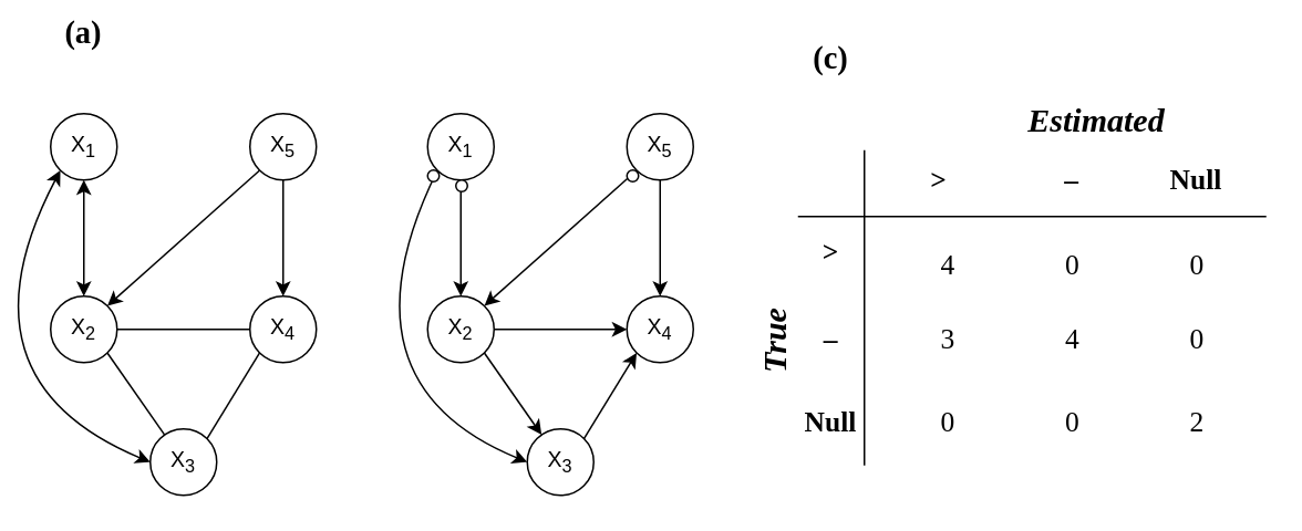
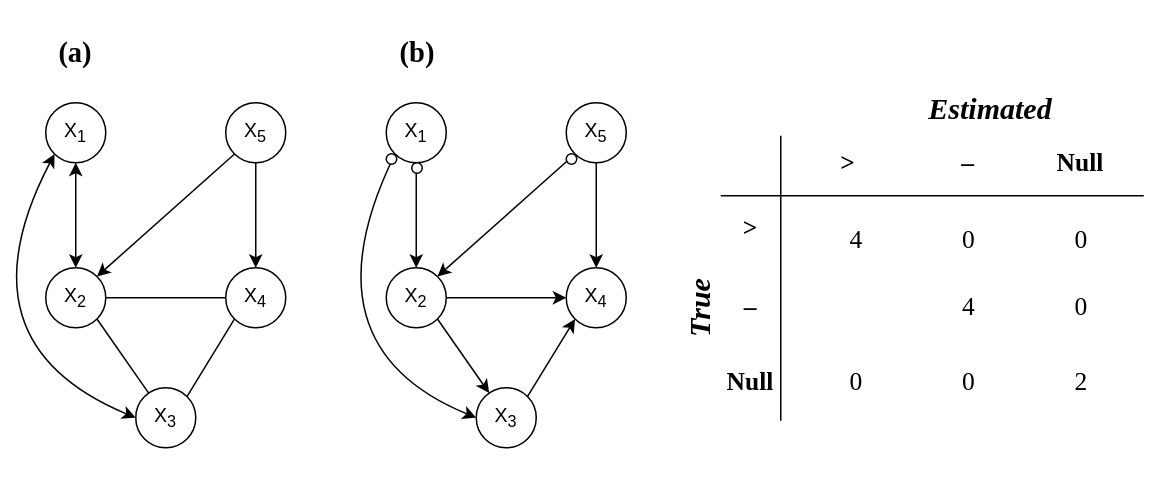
  <mxCell id="0" />
  <mxCell id="1" parent="0" />
  <mxCell id="2" value="" style="group" vertex="1" connectable="0" parent="1"><mxGeometry x="29" y="68" width="260" height="230" as="geometry" /></mxCell>
  <mxCell id="3" style="edgeStyle=orthogonalEdgeStyle;rounded=0;orthogonalLoop=1;jettySize=auto;html=1;exitX=0.5;exitY=1;exitDx=0;exitDy=0;startArrow=classic;startFill=1;" edge="1" parent="2" source="6"><mxGeometry relative="1" as="geometry"><mxPoint x="21" y="110" as="targetPoint" /></mxGeometry></mxCell>
  <mxCell id="4" value="&lt;font style=&quot;font-size: 13px;&quot;&gt;X&lt;sub&gt;5&lt;/sub&gt;&lt;/font&gt;" style="ellipse;whiteSpace=wrap;html=1;aspect=fixed;direction=east;" vertex="1" parent="2"><mxGeometry x="121" width="40" height="40" as="geometry" /></mxCell>
  <mxCell id="5" value="" style="endArrow=classic;html=1;rounded=0;exitX=0.5;exitY=1;exitDx=0;exitDy=0;entryX=0.5;entryY=0;entryDx=0;entryDy=0;" edge="1" parent="2" source="4" target="8"><mxGeometry width="50" height="50" relative="1" as="geometry"><mxPoint x="171" y="210" as="sourcePoint" /><mxPoint x="221" y="160" as="targetPoint" /></mxGeometry></mxCell>
  <mxCell id="6" value="&lt;font style=&quot;font-size: 13px;&quot;&gt;X&lt;sub&gt;1&lt;/sub&gt;&lt;/font&gt;" style="ellipse;whiteSpace=wrap;html=1;aspect=fixed;direction=east;" vertex="1" parent="2"><mxGeometry x="1" width="40" height="40" as="geometry" /></mxCell>
  <mxCell id="7" value="&lt;font style=&quot;font-size: 13px;&quot;&gt;X&lt;sub&gt;2&lt;/sub&gt;&lt;/font&gt;" style="ellipse;whiteSpace=wrap;html=1;aspect=fixed;direction=east;" vertex="1" parent="2"><mxGeometry x="1" y="110" width="40" height="40" as="geometry" /></mxCell>
  <mxCell id="8" value="&lt;font style=&quot;font-size: 13px;&quot;&gt;X&lt;sub&gt;4&lt;/sub&gt;&lt;/font&gt;" style="ellipse;whiteSpace=wrap;html=1;aspect=fixed;direction=east;" vertex="1" parent="2"><mxGeometry x="121" y="110" width="40" height="40" as="geometry" /></mxCell>
  <mxCell id="9" value="&lt;font style=&quot;font-size: 13px;&quot;&gt;X&lt;sub&gt;3&lt;/sub&gt;&lt;/font&gt;" style="ellipse;whiteSpace=wrap;html=1;aspect=fixed;direction=east;" vertex="1" parent="2"><mxGeometry x="61" y="190" width="40" height="40" as="geometry" /></mxCell>
  <mxCell id="10" value="" style="endArrow=none;html=1;rounded=0;exitX=1;exitY=0;exitDx=0;exitDy=0;entryX=0;entryY=1;entryDx=0;entryDy=0;endFill=0;" edge="1" parent="2" source="9" target="8"><mxGeometry width="50" height="50" relative="1" as="geometry"><mxPoint x="161" y="210" as="sourcePoint" /><mxPoint x="211" y="160" as="targetPoint" /></mxGeometry></mxCell>
  <mxCell id="11" value="" style="endArrow=none;html=1;rounded=0;exitX=1;exitY=1;exitDx=0;exitDy=0;endFill=0;" edge="1" parent="2" source="7" target="9"><mxGeometry width="50" height="50" relative="1" as="geometry"><mxPoint x="81" y="170" as="sourcePoint" /><mxPoint x="211" y="160" as="targetPoint" /></mxGeometry></mxCell>
  <mxCell id="12" value="" style="endArrow=none;html=1;rounded=0;exitX=0;exitY=0.5;exitDx=0;exitDy=0;entryX=1;entryY=0.5;entryDx=0;entryDy=0;endFill=0;" edge="1" parent="2" source="8" target="7"><mxGeometry width="50" height="50" relative="1" as="geometry"><mxPoint x="171" y="210" as="sourcePoint" /><mxPoint x="221" y="160" as="targetPoint" /></mxGeometry></mxCell>
  <mxCell id="13" value="" style="endArrow=classic;html=1;rounded=0;exitX=0;exitY=1;exitDx=0;exitDy=0;entryX=1;entryY=0;entryDx=0;entryDy=0;" edge="1" parent="2" source="4" target="7"><mxGeometry width="50" height="50" relative="1" as="geometry"><mxPoint x="151" y="50" as="sourcePoint" /><mxPoint x="151" y="120" as="targetPoint" /></mxGeometry></mxCell>
  <mxCell id="14" value="" style="endArrow=classic;startArrow=classic;html=1;curved=1;entryX=0;entryY=1;entryDx=0;entryDy=0;exitX=0;exitY=0.5;exitDx=0;exitDy=0;" edge="1" parent="2" source="9" target="6"><mxGeometry width="50" height="50" relative="1" as="geometry"><mxPoint x="121" y="320" as="sourcePoint" /><mxPoint x="171" y="270" as="targetPoint" /><Array as="points"><mxPoint x="-59" y="160" /></Array></mxGeometry></mxCell>
  <mxCell id="15" value="" style="endArrow=none;html=1;fontSize=17;curved=1;" edge="1" parent="1"><mxGeometry width="50" height="50" relative="1" as="geometry"><mxPoint x="480" y="130" as="sourcePoint" /><mxPoint x="762" y="130" as="targetPoint" /></mxGeometry></mxCell>
  <mxCell id="16" value="" style="endArrow=none;html=1;fontSize=17;curved=1;" edge="1" parent="1"><mxGeometry width="50" height="50" relative="1" as="geometry"><mxPoint x="520" y="280" as="sourcePoint" /><mxPoint x="520" y="90" as="targetPoint" /></mxGeometry></mxCell>
  <mxCell id="17" value="&lt;font face=&quot;Times New Roman&quot; style=&quot;font-size: 17px;&quot;&gt;&lt;span style=&quot;font-size: 17px;&quot;&gt;&amp;gt;&lt;/span&gt;&lt;/font&gt;" style="text;html=1;strokeColor=none;fillColor=none;align=center;verticalAlign=middle;whiteSpace=wrap;rounded=0;fontSize=17;fontStyle=1" vertex="1" parent="1"><mxGeometry x="550" y="94" width="30" height="30" as="geometry" /></mxCell>
  <mxCell id="18" value="&lt;font style=&quot;font-size: 17px;&quot;&gt;&lt;font face=&quot;Times New Roman&quot; style=&quot;font-size: 17px;&quot;&gt;&amp;nbsp;&lt;/font&gt;&lt;font face=&quot;Times New Roman&quot; style=&quot;font-size: 17px;&quot;&gt;–&lt;/font&gt;&lt;/font&gt;&lt;font face=&quot;Times New Roman&quot; style=&quot;font-size: 17px;&quot;&gt;&lt;font style=&quot;font-size: 17px;&quot;&gt;&amp;nbsp;&lt;/font&gt;&lt;br style=&quot;font-size: 17px;&quot;&gt;&lt;/font&gt;" style="text;html=1;strokeColor=none;fillColor=none;align=center;verticalAlign=middle;whiteSpace=wrap;rounded=0;fontSize=17;fontStyle=1" vertex="1" parent="1"><mxGeometry x="630" y="94" width="30" height="30" as="geometry" /></mxCell>
  <mxCell id="19" value="&lt;font face=&quot;Times New Roman&quot; style=&quot;font-size: 17px;&quot;&gt;&lt;b style=&quot;font-size: 17px;&quot;&gt;Null&lt;/b&gt;&lt;/font&gt;" style="text;html=1;strokeColor=none;fillColor=none;align=center;verticalAlign=middle;whiteSpace=wrap;rounded=0;fontSize=17;" vertex="1" parent="1"><mxGeometry x="690" y="94" width="60" height="30" as="geometry" /></mxCell>
  <mxCell id="20" value="&lt;font face=&quot;Times New Roman&quot; style=&quot;font-size: 17px;&quot;&gt;&lt;span style=&quot;font-size: 17px;&quot;&gt;&amp;gt;&lt;/span&gt;&lt;/font&gt;" style="text;html=1;strokeColor=none;fillColor=none;align=center;verticalAlign=middle;whiteSpace=wrap;rounded=0;fontSize=17;fontStyle=1" vertex="1" parent="1"><mxGeometry x="485" y="137" width="30" height="30" as="geometry" /></mxCell>
  <mxCell id="21" value="&lt;font face=&quot;Times New Roman&quot; style=&quot;font-size: 17px;&quot;&gt;&lt;span style=&quot;font-size: 17px;&quot;&gt;&lt;font style=&quot;font-size: 17px;&quot;&gt;&amp;nbsp;–&amp;nbsp;&lt;/font&gt;&lt;/span&gt;&lt;br style=&quot;font-size: 17px;&quot;&gt;&lt;/font&gt;" style="text;html=1;strokeColor=none;fillColor=none;align=center;verticalAlign=middle;whiteSpace=wrap;rounded=0;fontSize=17;fontStyle=1" vertex="1" parent="1"><mxGeometry x="485" y="190" width="30" height="30" as="geometry" /></mxCell>
  <mxCell id="22" value="&lt;font size=&quot;1&quot; face=&quot;Times New Roman&quot;&gt;&lt;b style=&quot;font-size: 17px;&quot;&gt;Null&lt;/b&gt;&lt;/font&gt;" style="text;html=1;strokeColor=none;fillColor=none;align=center;verticalAlign=middle;whiteSpace=wrap;rounded=0;fontSize=11;" vertex="1" parent="1"><mxGeometry x="470" y="240" width="60" height="30" as="geometry" /></mxCell>
  <mxCell id="23" value="&lt;font style=&quot;font-size: 17px;&quot;&gt;4&lt;/font&gt;" style="text;html=1;align=center;verticalAlign=middle;resizable=0;points=[];autosize=1;strokeColor=none;fillColor=none;fontSize=17;fontFamily=Times New Roman;" vertex="1" parent="1"><mxGeometry x="555" y="145" width="30" height="30" as="geometry" /></mxCell>
  <mxCell id="24" value="&lt;font style=&quot;font-size: 17px;&quot;&gt;0&lt;/font&gt;" style="text;html=1;align=center;verticalAlign=middle;resizable=0;points=[];autosize=1;strokeColor=none;fillColor=none;fontSize=17;fontFamily=Times New Roman;" vertex="1" parent="1"><mxGeometry x="630" y="145" width="30" height="30" as="geometry" /></mxCell>
  <mxCell id="25" value="&lt;font style=&quot;font-size: 17px;&quot;&gt;0&lt;/font&gt;" style="text;html=1;align=center;verticalAlign=middle;resizable=0;points=[];autosize=1;strokeColor=none;fillColor=none;fontSize=17;fontFamily=Times New Roman;" vertex="1" parent="1"><mxGeometry x="705" y="145" width="30" height="30" as="geometry" /></mxCell>
- <mxCell id="26" value="&lt;font style=&quot;font-size: 17px;&quot;&gt;3&lt;/font&gt;" style="text;html=1;align=center;verticalAlign=middle;resizable=0;points=[];autosize=1;strokeColor=none;fillColor=none;fontSize=17;fontFamily=Times New Roman;" vertex="1" parent="1"><mxGeometry x="555" y="190" width="30" height="30" as="geometry" /></mxCell>
  <mxCell id="27" value="&lt;font style=&quot;font-size: 17px;&quot;&gt;4&lt;/font&gt;" style="text;html=1;align=center;verticalAlign=middle;resizable=0;points=[];autosize=1;strokeColor=none;fillColor=none;fontSize=17;fontFamily=Times New Roman;" vertex="1" parent="1"><mxGeometry x="630" y="190" width="30" height="30" as="geometry" /></mxCell>
  <mxCell id="28" value="&lt;font style=&quot;font-size: 17px;&quot;&gt;0&lt;/font&gt;" style="text;html=1;align=center;verticalAlign=middle;resizable=0;points=[];autosize=1;strokeColor=none;fillColor=none;fontSize=17;fontFamily=Times New Roman;" vertex="1" parent="1"><mxGeometry x="705" y="190" width="30" height="30" as="geometry" /></mxCell>
  <mxCell id="29" value="&lt;font style=&quot;font-size: 17px;&quot;&gt;0&lt;/font&gt;" style="text;html=1;align=center;verticalAlign=middle;resizable=0;points=[];autosize=1;strokeColor=none;fillColor=none;fontSize=17;fontFamily=Times New Roman;" vertex="1" parent="1"><mxGeometry x="555" y="240" width="30" height="30" as="geometry" /></mxCell>
  <mxCell id="30" value="&lt;font style=&quot;font-size: 17px;&quot;&gt;0&lt;/font&gt;" style="text;html=1;align=center;verticalAlign=middle;resizable=0;points=[];autosize=1;strokeColor=none;fillColor=none;fontSize=17;fontFamily=Times New Roman;" vertex="1" parent="1"><mxGeometry x="630" y="240" width="30" height="30" as="geometry" /></mxCell>
  <mxCell id="31" value="&lt;font style=&quot;font-size: 17px;&quot;&gt;2&lt;/font&gt;" style="text;html=1;align=center;verticalAlign=middle;resizable=0;points=[];autosize=1;strokeColor=none;fillColor=none;fontSize=17;fontFamily=Times New Roman;" vertex="1" parent="1"><mxGeometry x="705" y="240" width="30" height="30" as="geometry" /></mxCell>
  <mxCell id="32" value="&lt;font size=&quot;1&quot; face=&quot;Times New Roman&quot;&gt;&lt;b style=&quot;&quot;&gt;&lt;i style=&quot;font-size: 20px;&quot;&gt;Estimated&lt;/i&gt;&lt;/b&gt;&lt;/font&gt;" style="text;html=1;strokeColor=none;fillColor=none;align=center;verticalAlign=middle;whiteSpace=wrap;rounded=0;fontSize=11;" vertex="1" parent="1"><mxGeometry x="630" y="56" width="60" height="30" as="geometry" /></mxCell>
  <mxCell id="33" value="&lt;font size=&quot;1&quot; face=&quot;Times New Roman&quot;&gt;&lt;b style=&quot;&quot;&gt;&lt;i style=&quot;font-size: 20px;&quot;&gt;True&lt;/i&gt;&lt;/b&gt;&lt;/font&gt;" style="text;html=1;strokeColor=none;fillColor=none;align=center;verticalAlign=middle;whiteSpace=wrap;rounded=0;fontSize=11;flipV=1;direction=west;flipH=1;rotation=-90;" vertex="1" parent="1"><mxGeometry x="435" y="190" width="60" height="30" as="geometry" /></mxCell>
  <mxCell id="34" value="" style="group" vertex="1" connectable="0" parent="1"><mxGeometry x="210" y="68" width="220" height="230" as="geometry" /></mxCell>
  <mxCell id="35" style="edgeStyle=orthogonalEdgeStyle;rounded=0;orthogonalLoop=1;jettySize=auto;html=1;exitX=0.5;exitY=1;exitDx=0;exitDy=0;startArrow=none;startFill=0;" edge="1" parent="34" source="38"><mxGeometry relative="1" as="geometry"><mxPoint x="67" y="110" as="targetPoint" /></mxGeometry></mxCell>
  <mxCell id="36" value="&lt;font style=&quot;font-size: 13px;&quot;&gt;X&lt;sub&gt;5&lt;/sub&gt;&lt;/font&gt;" style="ellipse;whiteSpace=wrap;html=1;aspect=fixed;direction=east;" vertex="1" parent="34"><mxGeometry x="167" width="40" height="40" as="geometry" /></mxCell>
  <mxCell id="37" value="" style="endArrow=classic;html=1;rounded=0;exitX=0.5;exitY=1;exitDx=0;exitDy=0;entryX=0.5;entryY=0;entryDx=0;entryDy=0;" edge="1" parent="34" source="36" target="40"><mxGeometry width="50" height="50" relative="1" as="geometry"><mxPoint x="217" y="210" as="sourcePoint" /><mxPoint x="267" y="160" as="targetPoint" /></mxGeometry></mxCell>
  <mxCell id="38" value="&lt;font style=&quot;font-size: 13px;&quot;&gt;X&lt;sub&gt;1&lt;/sub&gt;&lt;/font&gt;" style="ellipse;whiteSpace=wrap;html=1;aspect=fixed;direction=east;" vertex="1" parent="34"><mxGeometry x="47" width="40" height="40" as="geometry" /></mxCell>
  <mxCell id="39" value="&lt;font style=&quot;font-size: 13px;&quot;&gt;X&lt;sub&gt;2&lt;/sub&gt;&lt;/font&gt;" style="ellipse;whiteSpace=wrap;html=1;aspect=fixed;direction=east;" vertex="1" parent="34"><mxGeometry x="47" y="110" width="40" height="40" as="geometry" /></mxCell>
  <mxCell id="40" value="&lt;font style=&quot;font-size: 13px;&quot;&gt;X&lt;sub&gt;4&lt;/sub&gt;&lt;/font&gt;" style="ellipse;whiteSpace=wrap;html=1;aspect=fixed;direction=east;" vertex="1" parent="34"><mxGeometry x="167" y="110" width="40" height="40" as="geometry" /></mxCell>
  <mxCell id="41" value="&lt;font style=&quot;font-size: 13px;&quot;&gt;X&lt;sub&gt;3&lt;/sub&gt;&lt;/font&gt;" style="ellipse;whiteSpace=wrap;html=1;aspect=fixed;direction=east;" vertex="1" parent="34"><mxGeometry x="107" y="190" width="40" height="40" as="geometry" /></mxCell>
  <mxCell id="42" value="" style="endArrow=classic;html=1;rounded=0;exitX=1;exitY=0;exitDx=0;exitDy=0;entryX=0;entryY=1;entryDx=0;entryDy=0;endFill=1;startArrow=none;startFill=0;" edge="1" parent="34" source="41" target="40"><mxGeometry width="50" height="50" relative="1" as="geometry"><mxPoint x="207" y="210" as="sourcePoint" /><mxPoint x="257" y="160" as="targetPoint" /></mxGeometry></mxCell>
  <mxCell id="43" value="" style="endArrow=classic;html=1;rounded=0;exitX=1;exitY=1;exitDx=0;exitDy=0;endFill=1;" edge="1" parent="34" source="39" target="41"><mxGeometry width="50" height="50" relative="1" as="geometry"><mxPoint x="127" y="170" as="sourcePoint" /><mxPoint x="257" y="160" as="targetPoint" /></mxGeometry></mxCell>
  <mxCell id="44" value="" style="endArrow=none;html=1;rounded=0;exitX=0;exitY=0.5;exitDx=0;exitDy=0;entryX=1;entryY=0.5;entryDx=0;entryDy=0;endFill=0;startArrow=classic;startFill=1;" edge="1" parent="34" source="40" target="39"><mxGeometry width="50" height="50" relative="1" as="geometry"><mxPoint x="217" y="210" as="sourcePoint" /><mxPoint x="267" y="160" as="targetPoint" /></mxGeometry></mxCell>
  <mxCell id="45" value="" style="endArrow=classic;html=1;rounded=0;exitX=0;exitY=1;exitDx=0;exitDy=0;entryX=1;entryY=0;entryDx=0;entryDy=0;" edge="1" parent="34" source="36" target="39"><mxGeometry width="50" height="50" relative="1" as="geometry"><mxPoint x="197" y="50" as="sourcePoint" /><mxPoint x="197" y="120" as="targetPoint" /></mxGeometry></mxCell>
  <mxCell id="46" value="" style="endArrow=none;startArrow=classic;html=1;curved=1;entryX=0;entryY=1;entryDx=0;entryDy=0;exitX=0;exitY=0.5;exitDx=0;exitDy=0;endFill=0;" edge="1" parent="34" source="41" target="38"><mxGeometry width="50" height="50" relative="1" as="geometry"><mxPoint x="180" y="320" as="sourcePoint" /><mxPoint x="230" y="270" as="targetPoint" /><Array as="points"><mxPoint x="-10" y="162" /></Array></mxGeometry></mxCell>
  <mxCell id="47" value="" style="ellipse;whiteSpace=wrap;html=1;aspect=fixed;" vertex="1" parent="1"><mxGeometry x="257" y="102" width="7" height="7" as="geometry" /></mxCell>
  <mxCell id="48" value="" style="ellipse;whiteSpace=wrap;html=1;aspect=fixed;" vertex="1" parent="1"><mxGeometry x="377" y="102" width="7" height="7" as="geometry" /></mxCell>
  <mxCell id="49" value="" style="ellipse;whiteSpace=wrap;html=1;aspect=fixed;" vertex="1" parent="1"><mxGeometry x="274" y="108" width="7" height="7" as="geometry" /></mxCell>
- <mxCell id="50" value="&lt;b&gt;&lt;font face=&quot;Times New Roman&quot; style=&quot;font-size: 19px;&quot;&gt;(a)&lt;/font&gt;&lt;/b&gt;" style="text;html=1;strokeColor=none;fillColor=none;align=center;verticalAlign=middle;whiteSpace=wrap;rounded=0;fontSize=17;" vertex="1" parent="1"><mxGeometry x="20" y="5" width="60" height="30" as="geometry" /></mxCell>
- <mxCell id="52" value="&lt;b&gt;&lt;font face=&quot;Times New Roman&quot; style=&quot;font-size: 19px;&quot;&gt;(c)&lt;/font&gt;&lt;/b&gt;" style="text;html=1;strokeColor=none;fillColor=none;align=center;verticalAlign=middle;whiteSpace=wrap;rounded=0;fontSize=17;" vertex="1" parent="1"><mxGeometry x="470" y="20" width="60" height="30" as="geometry" /></mxCell>
+ <mxCell id="50" value="&lt;b&gt;&lt;font face=&quot;Times New Roman&quot; style=&quot;font-size: 19px;&quot;&gt;(a)&lt;/font&gt;&lt;/b&gt;" style="text;html=1;strokeColor=none;fillColor=none;align=center;verticalAlign=middle;whiteSpace=wrap;rounded=0;fontSize=17;" vertex="1" parent="1"><mxGeometry x="20" y="20" width="60" height="30" as="geometry" /></mxCell>
+ <mxCell id="51" value="&lt;b&gt;&lt;font face=&quot;Times New Roman&quot; style=&quot;font-size: 19px;&quot;&gt;(b)&lt;/font&gt;&lt;/b&gt;" style="text;html=1;strokeColor=none;fillColor=none;align=center;verticalAlign=middle;whiteSpace=wrap;rounded=0;fontSize=17;" vertex="1" parent="1"><mxGeometry x="247.5" y="20" width="60" height="30" as="geometry" /></mxCell>
